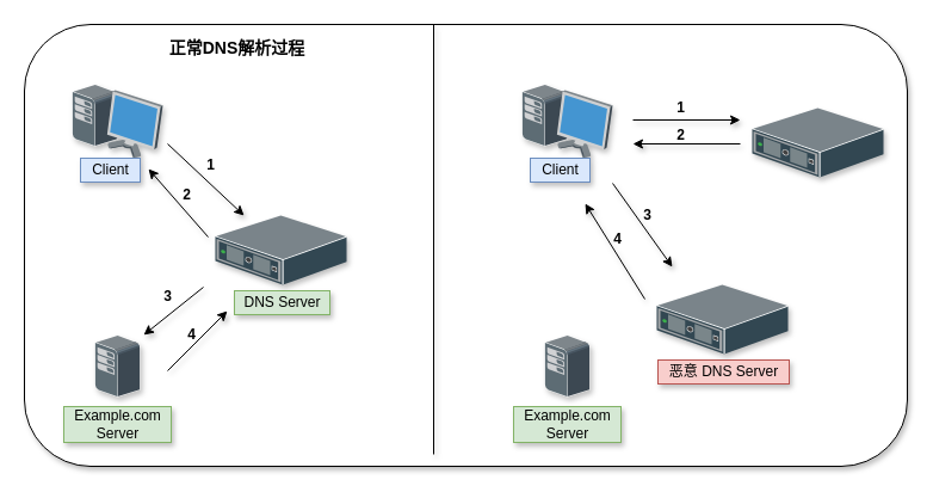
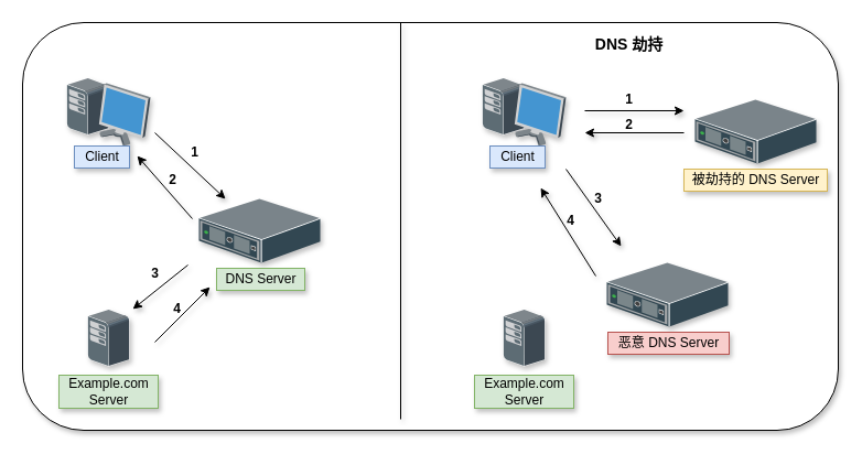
  <mxCell id="0" />
  <mxCell id="1" parent="0" />
  <mxCell id="2" value="" style="rounded=1;whiteSpace=wrap;html=1;shadow=1;" parent="1" vertex="1"><mxGeometry x="20" y="20" width="740" height="370" as="geometry" /></mxCell>
- <mxCell id="3" value="正常DNS解析过程" style="text;html=1;align=center;verticalAlign=middle;resizable=0;points=[];autosize=1;shadow=1;fontStyle=1;fontSize=14;" parent="1" vertex="1"><mxGeometry x="133" y="30" width="130" height="20" as="geometry" /></mxCell>
  <mxCell id="4" value="" style="shadow=1;dashed=0;html=1;labelPosition=center;verticalLabelPosition=bottom;verticalAlign=top;align=center;outlineConnect=0;shape=mxgraph.veeam.3d.workstation;" parent="1" vertex="1"><mxGeometry x="60" y="70" width="76" height="62" as="geometry" /></mxCell>
  <mxCell id="5" value="" style="shadow=1;dashed=0;html=1;labelPosition=center;verticalLabelPosition=bottom;verticalAlign=top;align=center;outlineConnect=0;shape=mxgraph.veeam.3d.switch;" parent="1" vertex="1"><mxGeometry x="180" y="180" width="110" height="58" as="geometry" /></mxCell>
  <mxCell id="6" value="" style="shadow=1;dashed=0;html=1;labelPosition=center;verticalLabelPosition=bottom;verticalAlign=top;align=center;outlineConnect=0;shape=mxgraph.veeam.3d.esx_esxi;" parent="1" vertex="1"><mxGeometry x="79" y="280" width="38" height="52" as="geometry" /></mxCell>
  <mxCell id="7" value="" style="endArrow=classic;html=1;shadow=1;" parent="1" target="5" edge="1"><mxGeometry width="50" height="50" relative="1" as="geometry"><mxPoint x="140" y="120" as="sourcePoint" /><mxPoint x="110" y="330" as="targetPoint" /></mxGeometry></mxCell>
  <mxCell id="8" value="" style="endArrow=classic;html=1;shadow=1;" parent="1" edge="1"><mxGeometry width="50" height="50" relative="1" as="geometry"><mxPoint x="174" y="198" as="sourcePoint" /><mxPoint x="124" y="141" as="targetPoint" /></mxGeometry></mxCell>
  <mxCell id="9" value="" style="endArrow=classic;html=1;shadow=1;" parent="1" edge="1"><mxGeometry width="50" height="50" relative="1" as="geometry"><mxPoint x="170" y="240" as="sourcePoint" /><mxPoint x="120" y="280" as="targetPoint" /></mxGeometry></mxCell>
  <mxCell id="10" value="" style="endArrow=classic;html=1;shadow=1;" parent="1" edge="1"><mxGeometry width="50" height="50" relative="1" as="geometry"><mxPoint x="140" y="310" as="sourcePoint" /><mxPoint x="190" y="260" as="targetPoint" /></mxGeometry></mxCell>
  <mxCell id="11" value="1" style="text;html=1;align=center;verticalAlign=middle;resizable=0;points=[];autosize=1;shadow=1;fontStyle=1" parent="1" vertex="1"><mxGeometry x="166" y="128" width="20" height="20" as="geometry" /></mxCell>
  <mxCell id="12" value="2" style="text;html=1;align=center;verticalAlign=middle;resizable=0;points=[];autosize=1;shadow=1;fontStyle=1" parent="1" vertex="1"><mxGeometry x="146" y="153" width="20" height="20" as="geometry" /></mxCell>
  <mxCell id="13" value="3" style="text;html=1;align=center;verticalAlign=middle;resizable=0;points=[];autosize=1;shadow=1;fontStyle=1" parent="1" vertex="1"><mxGeometry x="130" y="238" width="20" height="20" as="geometry" /></mxCell>
  <mxCell id="14" value="4" style="text;html=1;align=center;verticalAlign=middle;resizable=0;points=[];autosize=1;shadow=1;fontStyle=1" parent="1" vertex="1"><mxGeometry x="150" y="270" width="20" height="20" as="geometry" /></mxCell>
  <mxCell id="15" value="Client" style="text;html=1;align=center;verticalAlign=middle;resizable=0;points=[];autosize=1;fillColor=#dae8fc;strokeColor=#6c8ebf;shadow=1;" parent="1" vertex="1"><mxGeometry x="67" y="132" width="50" height="20" as="geometry" /></mxCell>
  <mxCell id="16" value="DNS Server" style="text;html=1;align=center;verticalAlign=middle;resizable=0;points=[];autosize=1;fillColor=#d5e8d4;strokeColor=#82b366;shadow=1;" parent="1" vertex="1"><mxGeometry x="196" y="243" width="80" height="20" as="geometry" /></mxCell>
  <mxCell id="17" value="Example.com&lt;br&gt;Server" style="text;html=1;align=center;verticalAlign=middle;resizable=0;points=[];autosize=1;fillColor=#d5e8d4;strokeColor=#82b366;shadow=1;" parent="1" vertex="1"><mxGeometry x="53" y="340" width="90" height="30" as="geometry" /></mxCell>
  <mxCell id="18" value="" style="endArrow=none;html=1;shadow=1;" parent="1" edge="1"><mxGeometry width="50" height="50" relative="1" as="geometry"><mxPoint x="363" y="380" as="sourcePoint" /><mxPoint x="363" y="20" as="targetPoint" /></mxGeometry></mxCell>
+ <mxCell id="19" value="DNS 劫持" style="text;html=1;align=center;verticalAlign=middle;resizable=0;points=[];autosize=1;shadow=1;fontStyle=1;fontSize=14;" parent="1" vertex="1"><mxGeometry x="530" y="30" width="80" height="20" as="geometry" /></mxCell>
  <mxCell id="20" value="" style="shadow=1;dashed=0;html=1;labelPosition=center;verticalLabelPosition=bottom;verticalAlign=top;align=center;outlineConnect=0;shape=mxgraph.veeam.3d.workstation;fillColor=#dae8fc;strokeColor=#6c8ebf;" parent="1" vertex="1"><mxGeometry x="437" y="70" width="76" height="62" as="geometry" /></mxCell>
  <mxCell id="21" value="" style="shadow=1;dashed=0;html=1;labelPosition=center;verticalLabelPosition=bottom;verticalAlign=top;align=center;outlineConnect=0;shape=mxgraph.veeam.3d.switch;fillColor=#f8cecc;strokeColor=#b85450;" parent="1" vertex="1"><mxGeometry x="550" y="238" width="110" height="58" as="geometry" /></mxCell>
  <mxCell id="22" value="" style="shadow=1;dashed=0;html=1;labelPosition=center;verticalLabelPosition=bottom;verticalAlign=top;align=center;outlineConnect=0;shape=mxgraph.veeam.3d.esx_esxi;" parent="1" vertex="1"><mxGeometry x="456" y="280" width="38" height="52" as="geometry" /></mxCell>
  <mxCell id="23" value="" style="endArrow=classic;html=1;shadow=1;" parent="1" edge="1"><mxGeometry width="50" height="50" relative="1" as="geometry"><mxPoint x="530" y="100" as="sourcePoint" /><mxPoint x="620" y="100" as="targetPoint" /></mxGeometry></mxCell>
  <mxCell id="24" value="" style="endArrow=classic;html=1;shadow=1;" parent="1" edge="1"><mxGeometry width="50" height="50" relative="1" as="geometry"><mxPoint x="620" y="120" as="sourcePoint" /><mxPoint x="530" y="120" as="targetPoint" /></mxGeometry></mxCell>
  <mxCell id="25" value="1" style="text;html=1;align=center;verticalAlign=middle;resizable=0;points=[];autosize=1;shadow=1;fontStyle=1" parent="1" vertex="1"><mxGeometry x="560" y="80" width="20" height="20" as="geometry" /></mxCell>
  <mxCell id="26" value="2" style="text;html=1;align=center;verticalAlign=middle;resizable=0;points=[];autosize=1;shadow=1;fontStyle=1" parent="1" vertex="1"><mxGeometry x="560" y="103" width="20" height="20" as="geometry" /></mxCell>
  <mxCell id="27" value="Client" style="text;html=1;align=center;verticalAlign=middle;resizable=0;points=[];autosize=1;fillColor=#dae8fc;strokeColor=#6c8ebf;shadow=1;" parent="1" vertex="1"><mxGeometry x="444" y="132" width="50" height="20" as="geometry" /></mxCell>
  <mxCell id="28" value="恶意 DNS Server" style="text;html=1;align=center;verticalAlign=middle;resizable=0;points=[];autosize=1;fillColor=#f8cecc;strokeColor=#b85450;shadow=1;" parent="1" vertex="1"><mxGeometry x="551" y="301" width="110" height="20" as="geometry" /></mxCell>
  <mxCell id="29" value="Example.com&lt;br&gt;Server" style="text;html=1;align=center;verticalAlign=middle;resizable=0;points=[];autosize=1;fillColor=#d5e8d4;strokeColor=#82b366;shadow=1;" parent="1" vertex="1"><mxGeometry x="430" y="340" width="90" height="30" as="geometry" /></mxCell>
  <mxCell id="30" value="" style="shadow=1;dashed=0;html=1;labelPosition=center;verticalLabelPosition=bottom;verticalAlign=top;align=center;outlineConnect=0;shape=mxgraph.veeam.3d.switch;" parent="1" vertex="1"><mxGeometry x="630" y="90" width="110" height="58" as="geometry" /></mxCell>
+ <mxCell id="31" value="被劫持的 DNS Server" style="text;html=1;align=center;verticalAlign=middle;resizable=0;points=[];autosize=1;fillColor=#fff2cc;strokeColor=#d6b656;shadow=1;" parent="1" vertex="1"><mxGeometry x="620" y="153" width="130" height="20" as="geometry" /></mxCell>
  <mxCell id="32" value="" style="endArrow=classic;html=1;shadow=1;" parent="1" edge="1"><mxGeometry width="50" height="50" relative="1" as="geometry"><mxPoint x="513" y="153" as="sourcePoint" /><mxPoint x="563" y="223" as="targetPoint" /></mxGeometry></mxCell>
  <mxCell id="33" value="" style="endArrow=classic;html=1;shadow=1;" parent="1" edge="1"><mxGeometry width="50" height="50" relative="1" as="geometry"><mxPoint x="540" y="250" as="sourcePoint" /><mxPoint x="490" y="170" as="targetPoint" /></mxGeometry></mxCell>
  <mxCell id="34" value="3" style="text;html=1;align=center;verticalAlign=middle;resizable=0;points=[];autosize=1;shadow=1;fontStyle=1" parent="1" vertex="1"><mxGeometry x="532" y="170" width="20" height="20" as="geometry" /></mxCell>
  <mxCell id="35" value="4" style="text;html=1;align=center;verticalAlign=middle;resizable=0;points=[];autosize=1;shadow=1;fontStyle=1" parent="1" vertex="1"><mxGeometry x="507" y="190" width="20" height="20" as="geometry" /></mxCell>
